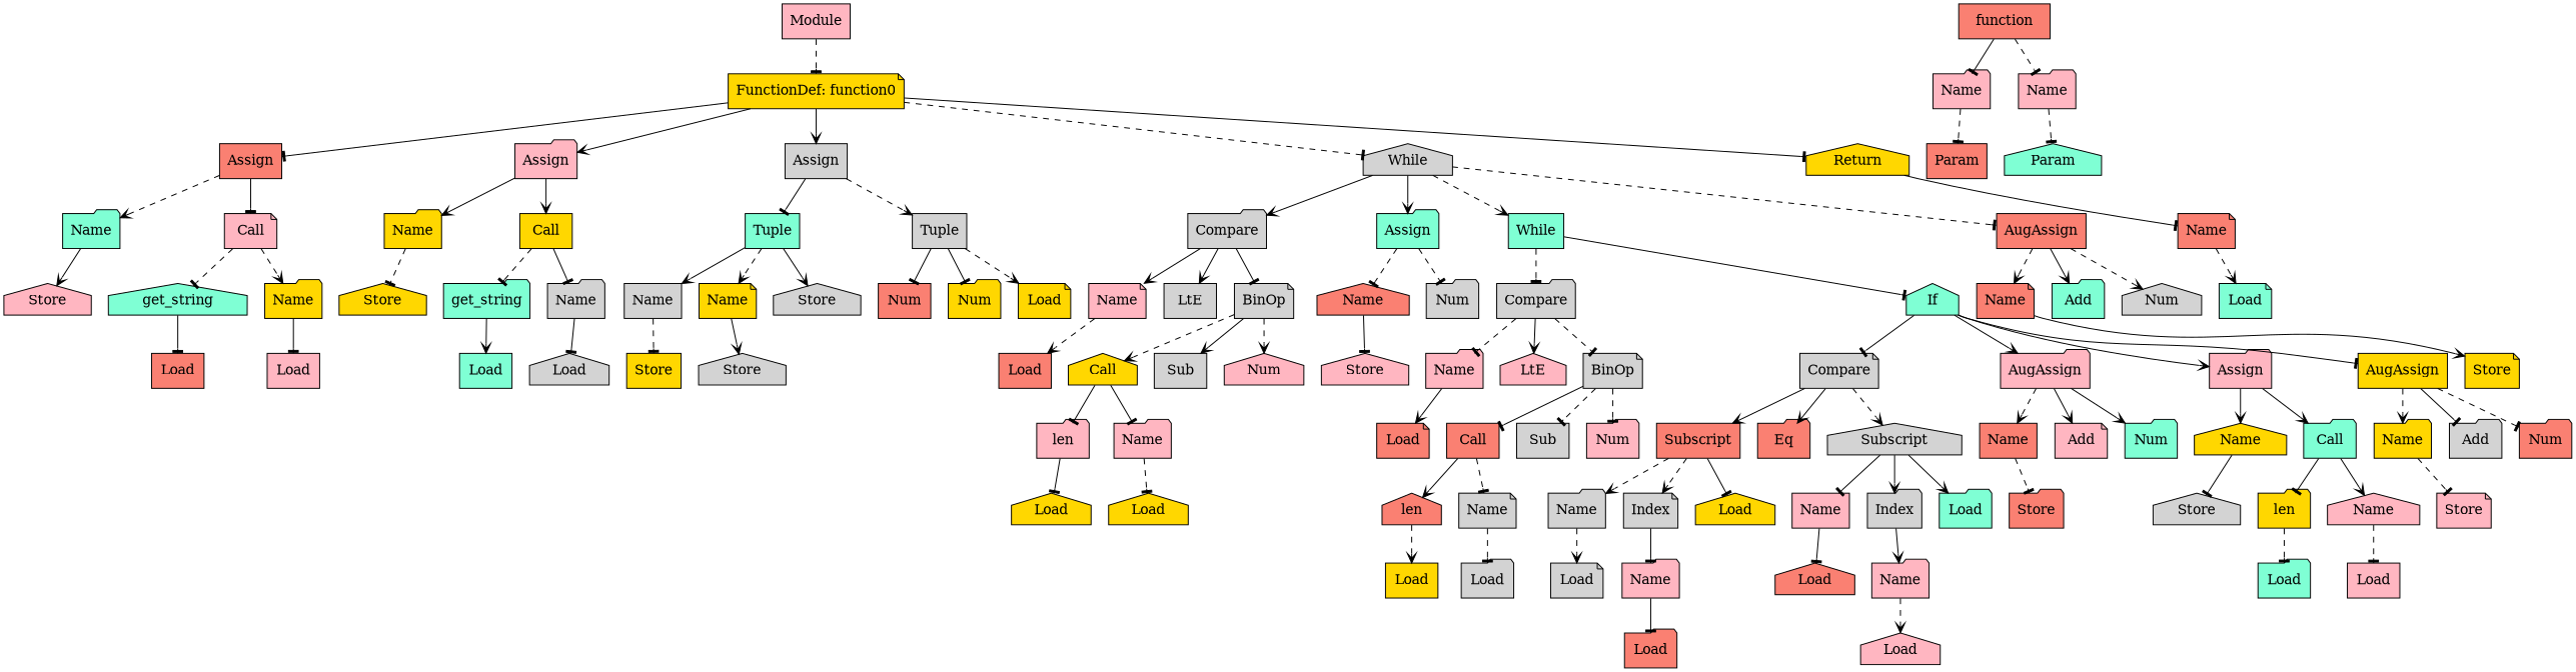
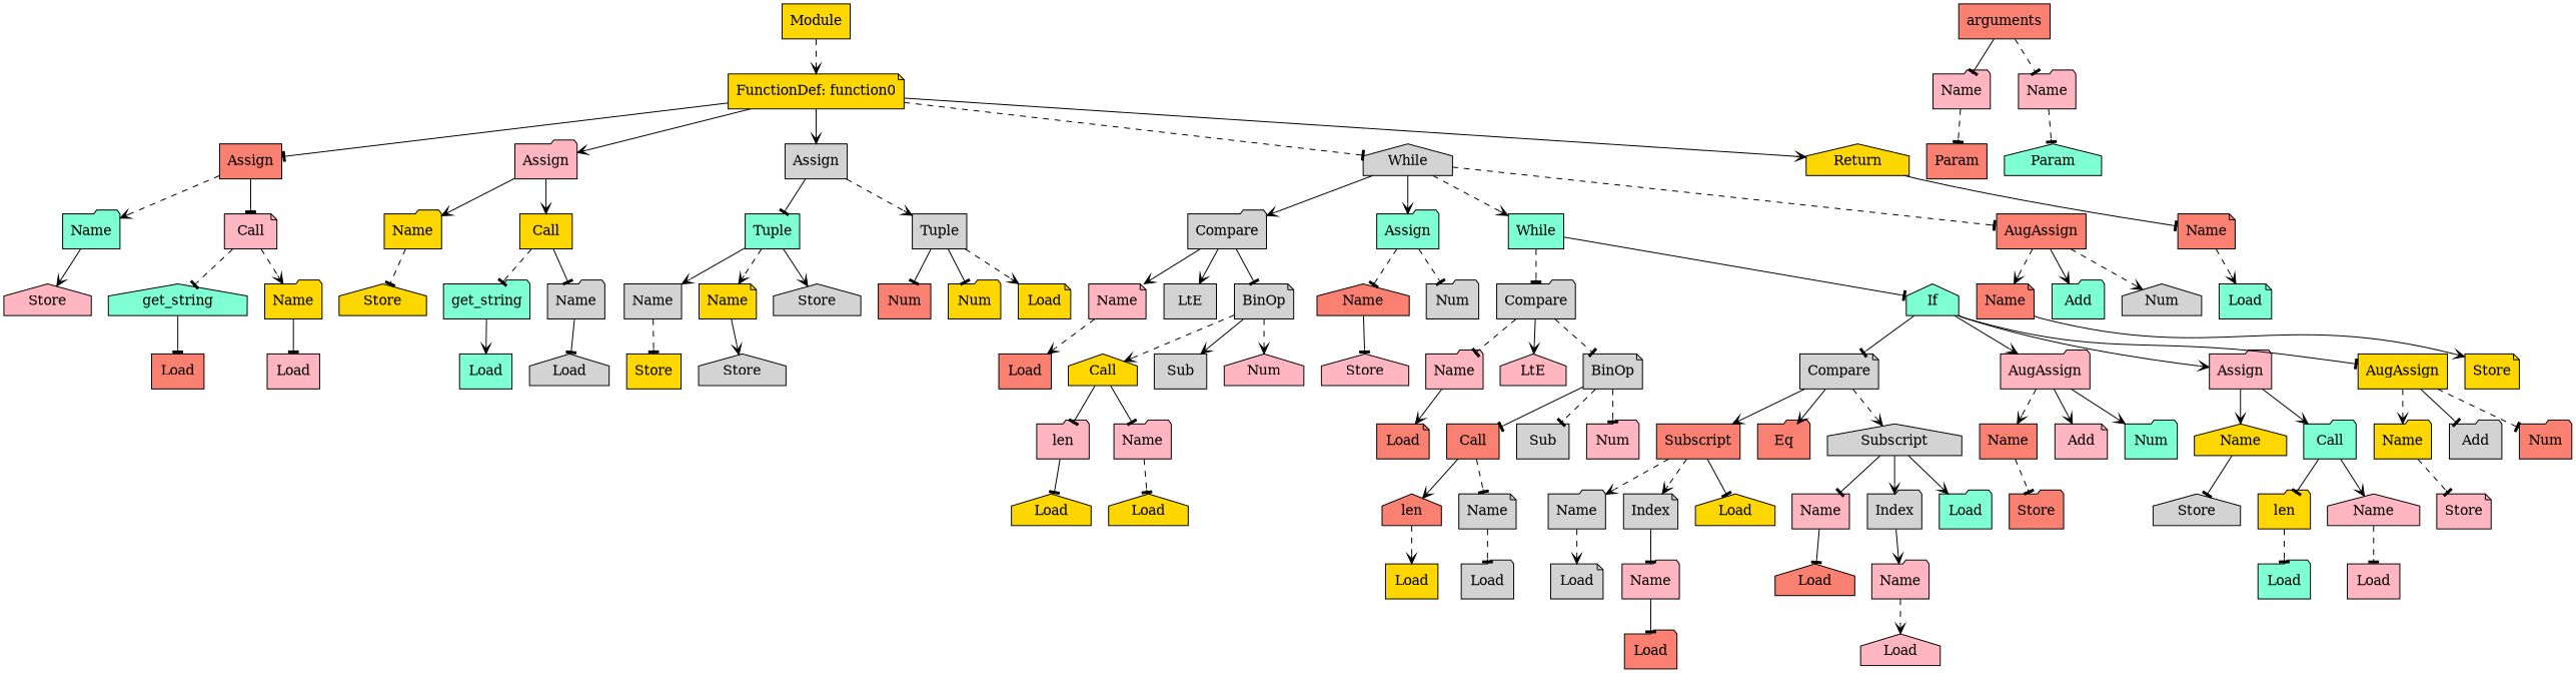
  digraph {
    node [fillcolor=lightgrey shape=folder style=filled]
    edge [arrowhead=tee style=solid]
-   n1 [fillcolor=lightpink label=Module shape=box]
+   n1 [fillcolor=gold label=Module shape=box]
    n2 [fillcolor=gold label="FunctionDef: function0" shape=note]
    n3 [fillcolor=salmon label=Assign shape=box]
    n4 [fillcolor=lightpink label=Assign]
    n5 [label=Assign shape=box]
    n6 [label=While shape=house]
    n7 [fillcolor=gold label=Return shape=house]
-   n8 [fillcolor=salmon label=function shape=box]
+   n8 [fillcolor=salmon label=arguments shape=box]
    n9 [fillcolor=lightpink label=Name]
    n10 [fillcolor=lightpink label=Name]
    n11 [fillcolor=aquamarine label=Name]
    n12 [fillcolor=lightpink label=Call shape=note]
    n13 [fillcolor=gold label=Name]
    n14 [fillcolor=gold label=Call shape=box]
    n15 [fillcolor=aquamarine label=Tuple shape=box]
    n16 [label=Tuple shape=box]
    n17 [label=Compare]
    n18 [fillcolor=aquamarine label=Assign]
    n19 [fillcolor=aquamarine label=While shape=box]
    n20 [fillcolor=salmon label=AugAssign shape=box]
    n21 [fillcolor=salmon label=Name shape=note]
    n22 [fillcolor=salmon label=Param shape=box]
    n23 [fillcolor=aquamarine label=Param shape=house]
    n24 [fillcolor=lightpink label=Store shape=house]
    n25 [fillcolor=aquamarine label=get_string shape=house]
    n26 [fillcolor=gold label=Name]
    n27 [fillcolor=gold label=Store shape=house]
    n28 [fillcolor=aquamarine label=get_string]
    n29 [label=Name]
    n30 [label=Name shape=box]
    n31 [fillcolor=gold label=Name shape=note]
    n32 [label=Store shape=house]
    n33 [fillcolor=salmon label=Num shape=box]
    n34 [fillcolor=gold label=Num]
    n35 [fillcolor=gold label=Load shape=note]
    n36 [fillcolor=lightpink label=Name shape=note]
    n37 [label=LtE shape=box]
    n38 [label=BinOp shape=note]
    n39 [fillcolor=salmon label=Name shape=house]
    n40 [label=Num]
    n41 [label=Compare]
    n42 [fillcolor=aquamarine label=If shape=house]
    n43 [fillcolor=salmon label=Name shape=note]
    n44 [fillcolor=aquamarine label=Add]
    n45 [label=Num shape=house]
    n46 [fillcolor=aquamarine label=Load shape=note]
    n47 [fillcolor=salmon label=Load shape=box]
    n48 [fillcolor=lightpink label=Load shape=box]
    n49 [fillcolor=aquamarine label=Load shape=box]
    n50 [label=Load shape=house]
    n51 [fillcolor=gold label=Store shape=box]
    n52 [label=Store shape=house]
    n53 [fillcolor=salmon label=Load shape=box]
    n54 [fillcolor=gold label=Call shape=house]
    n55 [label=Sub shape=box]
    n56 [fillcolor=lightpink label=Num shape=house]
    n57 [fillcolor=lightpink label=Store shape=house]
    n58 [fillcolor=lightpink label=Name]
    n59 [fillcolor=lightpink label=LtE shape=house]
    n60 [label=BinOp shape=note]
    n61 [label=Compare shape=note]
    n62 [fillcolor=lightpink label=AugAssign]
    n63 [fillcolor=lightpink label=Assign]
    n64 [fillcolor=gold label=AugAssign shape=box]
    n65 [fillcolor=gold label=Store shape=note]
    n66 [fillcolor=lightpink label=len]
    n67 [fillcolor=lightpink label=Name]
    n68 [fillcolor=salmon label=Load shape=note]
    n69 [fillcolor=salmon label=Call shape=box]
    n70 [label=Sub shape=box]
    n71 [fillcolor=lightpink label=Num]
    n72 [fillcolor=salmon label=Subscript shape=box]
    n73 [fillcolor=salmon label=Eq]
    n74 [label=Subscript shape=house]
    n75 [fillcolor=salmon label=Name shape=box]
    n76 [fillcolor=lightpink label=Add shape=note]
    n77 [fillcolor=aquamarine label=Num]
    n78 [fillcolor=gold label=Name shape=house]
    n79 [fillcolor=aquamarine label=Call]
    n80 [fillcolor=gold label=Name]
    n81 [label=Add]
    n82 [fillcolor=salmon label=Num]
    n83 [fillcolor=gold label=Load shape=house]
    n84 [fillcolor=gold label=Load shape=house]
    n85 [fillcolor=salmon label=len shape=house]
    n86 [label=Name shape=note]
    n87 [label=Name]
    n88 [label=Index shape=note]
    n89 [fillcolor=gold label=Load shape=house]
    n90 [fillcolor=lightpink label=Name shape=box]
    n91 [label=Index]
    n92 [fillcolor=aquamarine label=Load]
    n93 [fillcolor=salmon label=Store]
    n94 [label=Store shape=house]
    n95 [fillcolor=gold label=len]
    n96 [fillcolor=lightpink label=Name shape=house]
    n97 [fillcolor=lightpink label=Store shape=note]
    n98 [fillcolor=gold label=Load shape=box]
    n99 [label=Load]
    n100 [label=Load shape=note]
    n101 [fillcolor=lightpink label=Name]
    n102 [fillcolor=salmon label=Load shape=house]
    n103 [fillcolor=lightpink label=Name]
    n104 [fillcolor=aquamarine label=Load]
    n105 [fillcolor=lightpink label=Load shape=box]
    n106 [fillcolor=salmon label=Load]
    n107 [fillcolor=lightpink label=Load shape=house]
-   n1 -> n2 [style=dashed]
+   n1 -> n2 [arrowhead=vee style=dashed]
    n2 -> n3
    n2 -> n4 [arrowhead=vee]
    n2 -> n5 [arrowhead=vee]
    n2 -> n6 [style=dashed]
-   n2 -> n7
+   n2 -> n7 [arrowhead=vee]
    n3 -> n11 [arrowhead=vee style=dashed]
    n3 -> n12
    n4 -> n13 [arrowhead=vee]
    n4 -> n14 [arrowhead=vee]
    n5 -> n15
    n5 -> n16 [arrowhead=vee style=dashed]
    n6 -> n17 [arrowhead=vee]
    n6 -> n18 [arrowhead=vee]
    n6 -> n19 [arrowhead=vee style=dashed]
    n6 -> n20 [style=dashed]
    n7 -> n21
    n8 -> n9
    n8 -> n10 [style=dashed]
    n9 -> n22 [style=dashed]
    n10 -> n23 [style=dashed]
    n11 -> n24 [arrowhead=vee]
    n12 -> n25 [style=dashed]
    n12 -> n26 [arrowhead=vee style=dashed]
    n13 -> n27 [style=dashed]
    n14 -> n28 [style=dashed]
    n14 -> n29
    n15 -> n30 [arrowhead=vee]
    n15 -> n31 [arrowhead=vee style=dashed]
    n15 -> n32 [arrowhead=vee]
    n16 -> n33
    n16 -> n34
    n16 -> n35 [arrowhead=vee style=dashed]
    n17 -> n36 [arrowhead=vee]
    n17 -> n37 [arrowhead=vee]
    n17 -> n38
    n18 -> n39 [style=dashed]
    n18 -> n40 [style=dashed]
    n19 -> n41 [style=dashed]
    n19 -> n42
    n20 -> n43 [arrowhead=vee style=dashed]
    n20 -> n44 [arrowhead=vee]
    n20 -> n45 [arrowhead=vee style=dashed]
    n21 -> n46 [arrowhead=vee style=dashed]
    n25 -> n47
    n26 -> n48
    n28 -> n49 [arrowhead=vee]
    n29 -> n50
    n30 -> n51 [style=dashed]
    n31 -> n52 [arrowhead=vee]
    n36 -> n53 [arrowhead=vee style=dashed]
    n38 -> n54 [arrowhead=vee style=dashed]
    n38 -> n55 [arrowhead=vee]
    n38 -> n56 [arrowhead=vee style=dashed]
    n39 -> n57
    n41 -> n58 [style=dashed]
    n41 -> n59 [arrowhead=vee]
    n41 -> n60 [style=dashed]
    n42 -> n61
    n42 -> n62 [arrowhead=vee]
    n42 -> n63 [arrowhead=vee]
    n42 -> n64
    n43 -> n65 [arrowhead=vee]
    n54 -> n66
    n54 -> n67
    n58 -> n68 [arrowhead=vee]
    n60 -> n69
    n60 -> n70 [style=dashed]
    n60 -> n71 [style=dashed]
    n61 -> n72 [arrowhead=vee]
    n61 -> n73 [arrowhead=vee]
    n61 -> n74 [arrowhead=vee style=dashed]
    n62 -> n75 [arrowhead=vee style=dashed]
    n62 -> n76 [arrowhead=vee]
    n62 -> n77 [arrowhead=vee]
    n63 -> n78 [arrowhead=vee]
    n63 -> n79 [arrowhead=vee]
    n64 -> n80 [arrowhead=vee style=dashed]
    n64 -> n81
    n64 -> n82 [style=dashed]
    n66 -> n83
    n67 -> n84 [style=dashed]
    n69 -> n85 [arrowhead=vee]
    n69 -> n86 [style=dashed]
    n72 -> n87 [arrowhead=vee style=dashed]
    n72 -> n88 [arrowhead=vee style=dashed]
    n72 -> n89
    n74 -> n90
    n74 -> n91 [arrowhead=vee]
    n74 -> n92 [arrowhead=vee]
    n75 -> n93 [style=dashed]
    n78 -> n94
    n79 -> n95
    n79 -> n96 [arrowhead=vee]
    n80 -> n97 [style=dashed]
    n85 -> n98 [arrowhead=vee style=dashed]
    n86 -> n99 [style=dashed]
    n87 -> n100 [arrowhead=vee style=dashed]
    n88 -> n101
    n90 -> n102
    n91 -> n103 [arrowhead=vee]
    n95 -> n104 [style=dashed]
    n96 -> n105 [style=dashed]
    n101 -> n106
    n103 -> n107 [arrowhead=vee style=dashed]
  }
